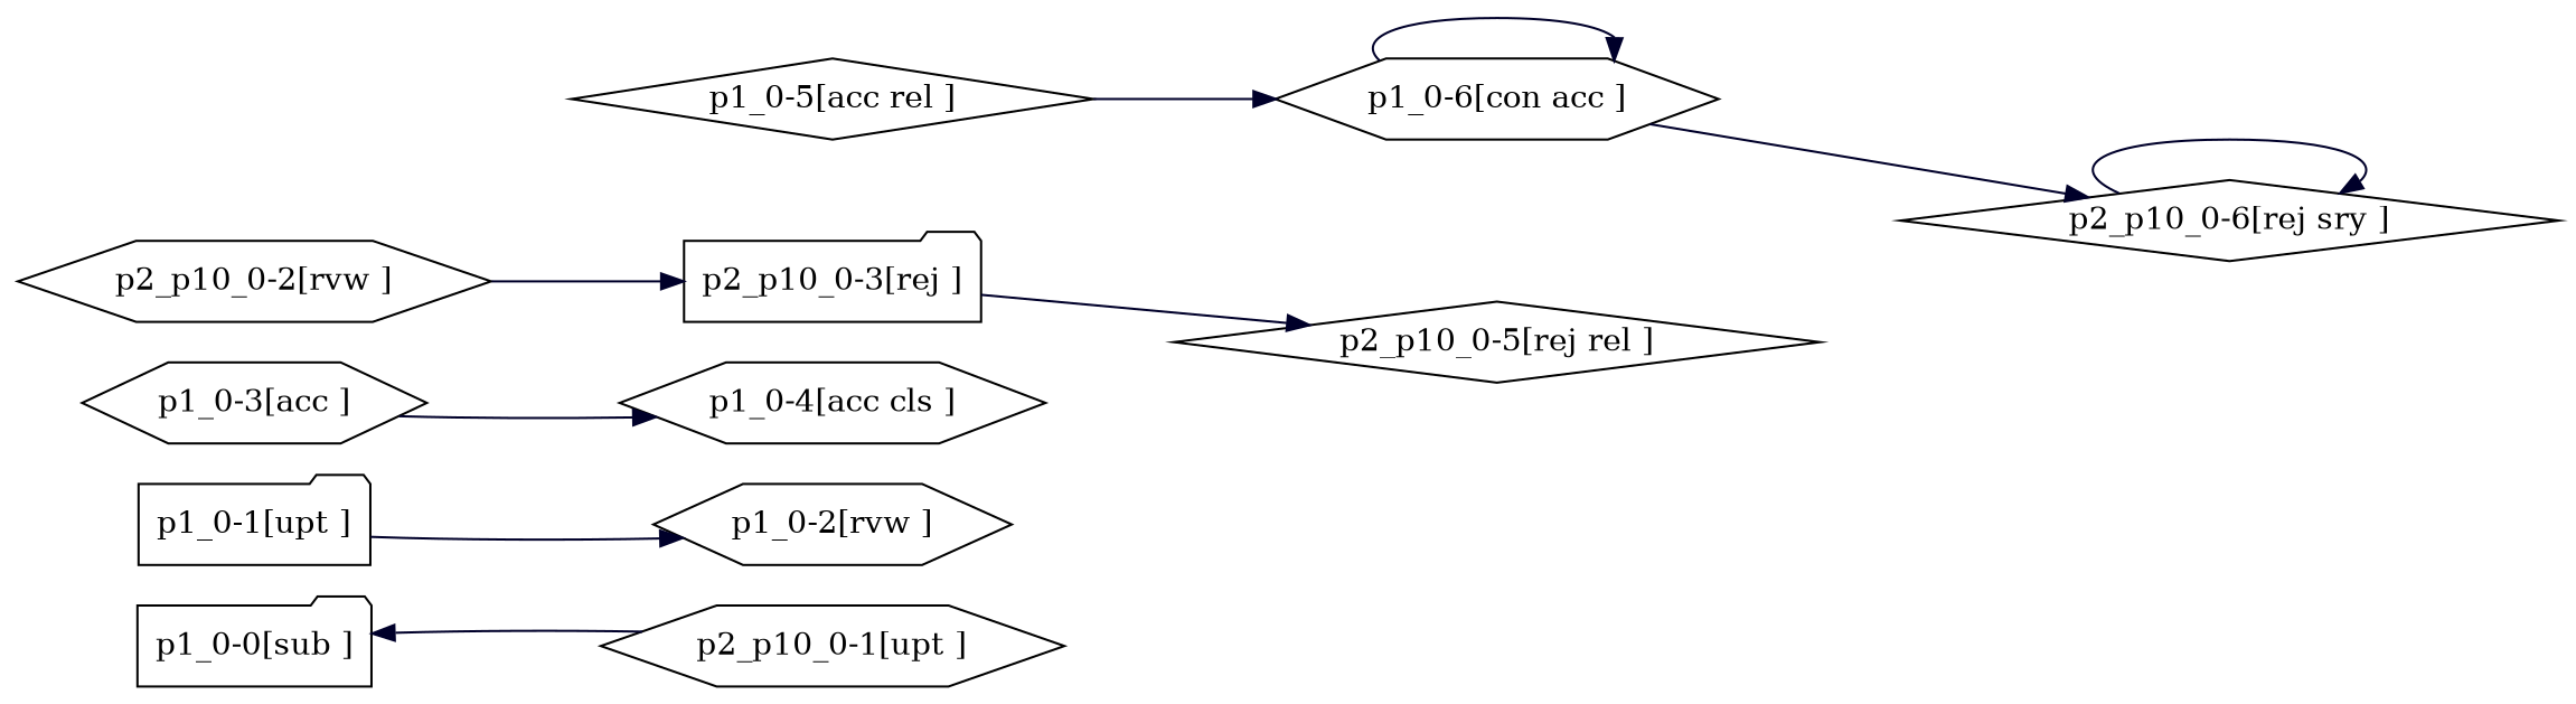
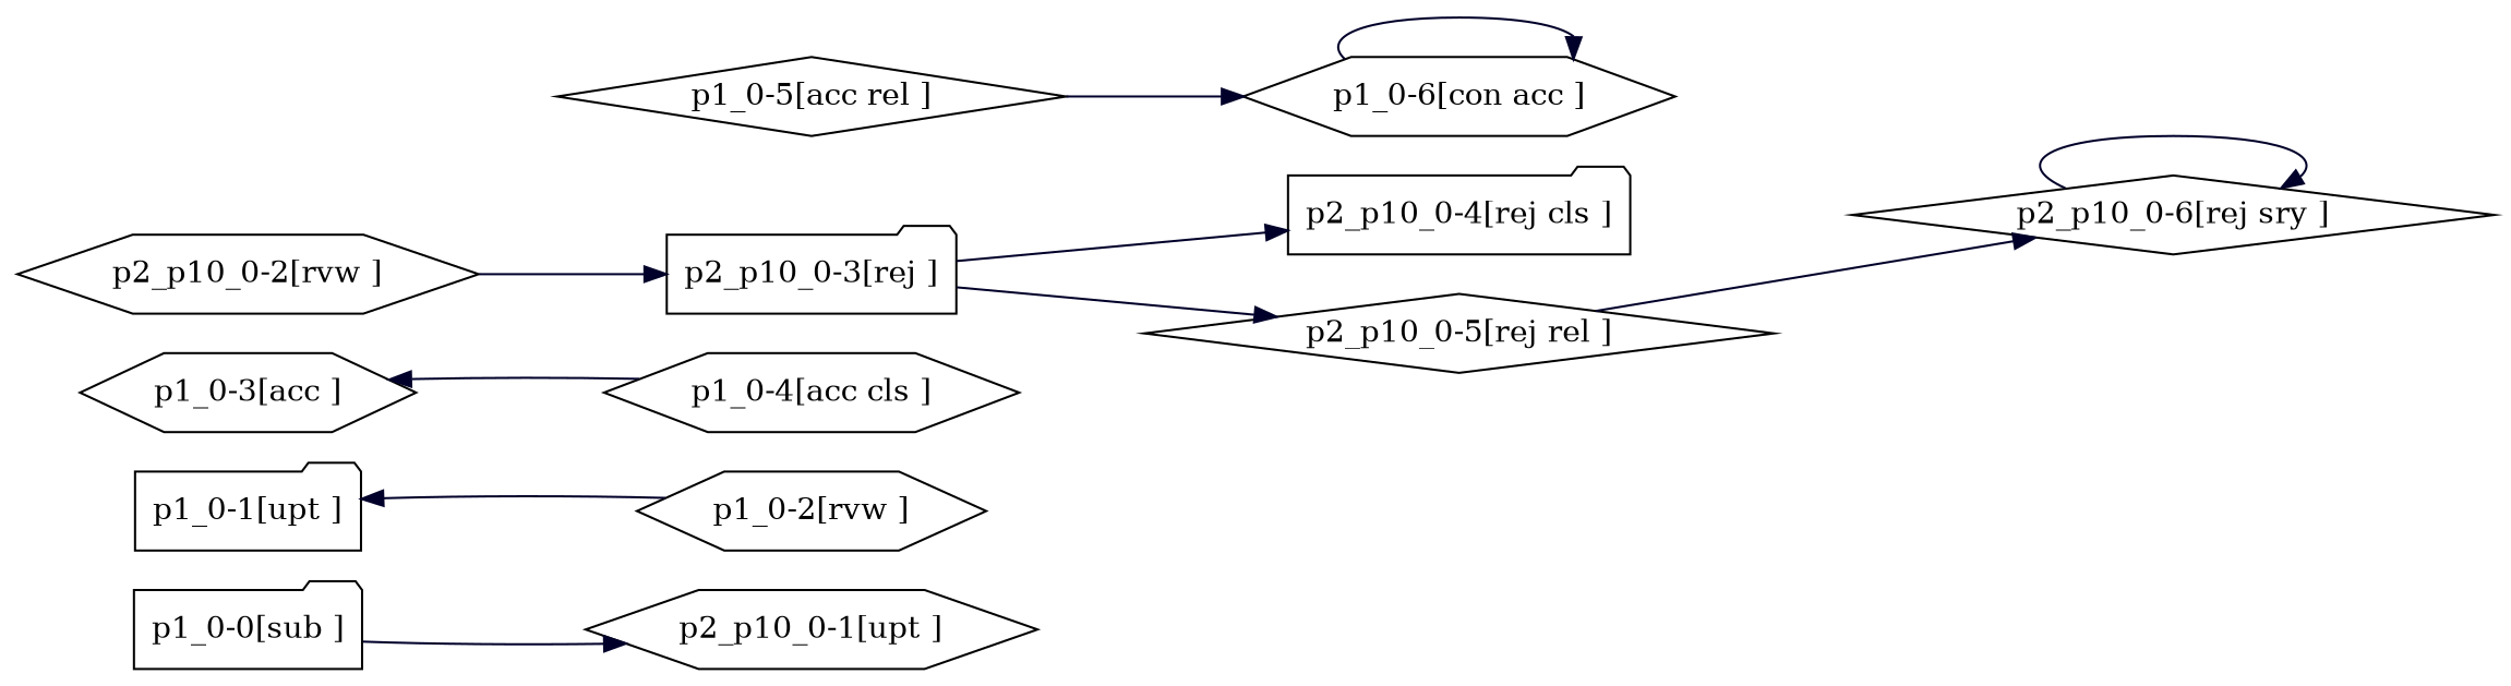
  digraph {
    rankdir=LR
    node [shape=hexagon]
    edge [color="#00002A"]
    "p1_0-0[sub ]" [shape=folder]
    "p2_p10_0-1[upt ]"
    "p1_0-1[upt ]" [shape=folder]
    "p1_0-2[rvw ]"
    "p1_0-3[acc ]"
    "p1_0-4[acc cls ]"
    "p1_0-5[acc rel ]" [shape=diamond]
    "p1_0-6[con acc ]"
    "p2_p10_0-3[rej ]" [shape=folder]
    "p2_p10_0-2[rvw ]"
+   "p2_p10_0-4[rej cls ]" [shape=folder]
    "p2_p10_0-5[rej rel ]" [shape=diamond]
    "p2_p10_0-6[rej sry ]" [shape=diamond]
-   "p2_p10_0-1[upt ]" -> "p1_0-0[sub ]"
-   "p1_0-1[upt ]" -> "p1_0-2[rvw ]"
-   "p1_0-3[acc ]" -> "p1_0-4[acc cls ]"
+   "p1_0-0[sub ]" -> "p2_p10_0-1[upt ]"
+   "p1_0-2[rvw ]" -> "p1_0-1[upt ]"
+   "p1_0-4[acc cls ]" -> "p1_0-3[acc ]"
    "p1_0-5[acc rel ]" -> "p1_0-6[con acc ]"
    "p1_0-6[con acc ]" -> "p1_0-6[con acc ]"
+   "p2_p10_0-3[rej ]" -> "p2_p10_0-4[rej cls ]"
    "p2_p10_0-3[rej ]" -> "p2_p10_0-5[rej rel ]"
    "p2_p10_0-2[rvw ]" -> "p2_p10_0-3[rej ]"
-   "p1_0-6[con acc ]" -> "p2_p10_0-6[rej sry ]"
+   "p2_p10_0-5[rej rel ]" -> "p2_p10_0-6[rej sry ]"
    "p2_p10_0-6[rej sry ]" -> "p2_p10_0-6[rej sry ]"
  }
